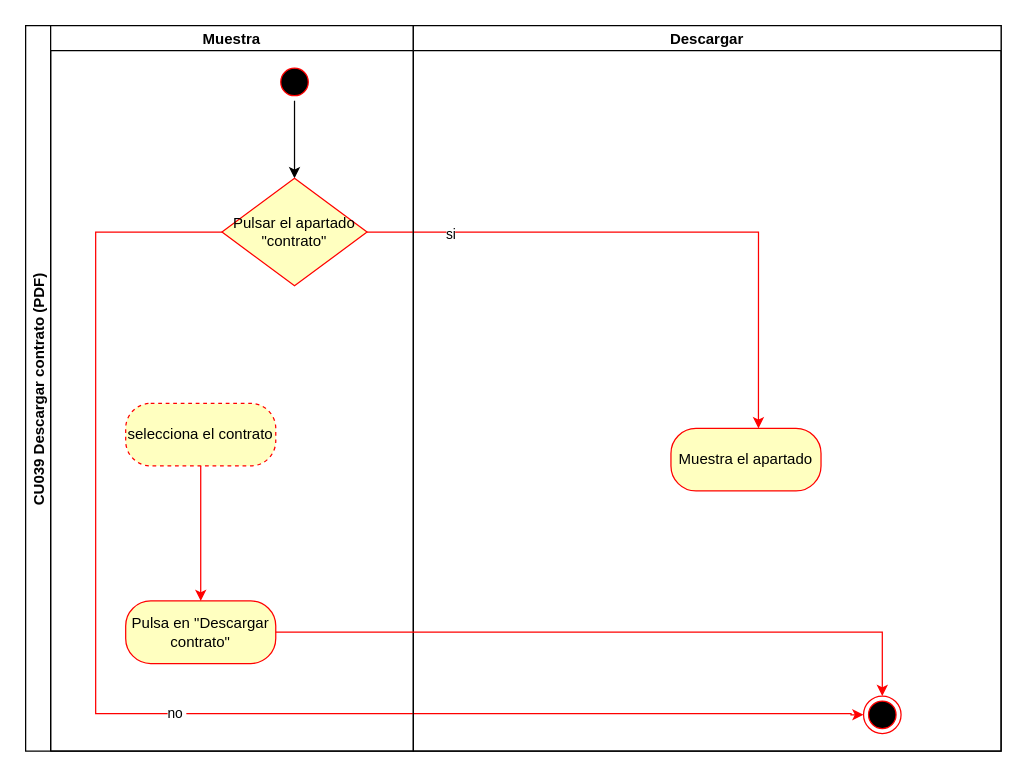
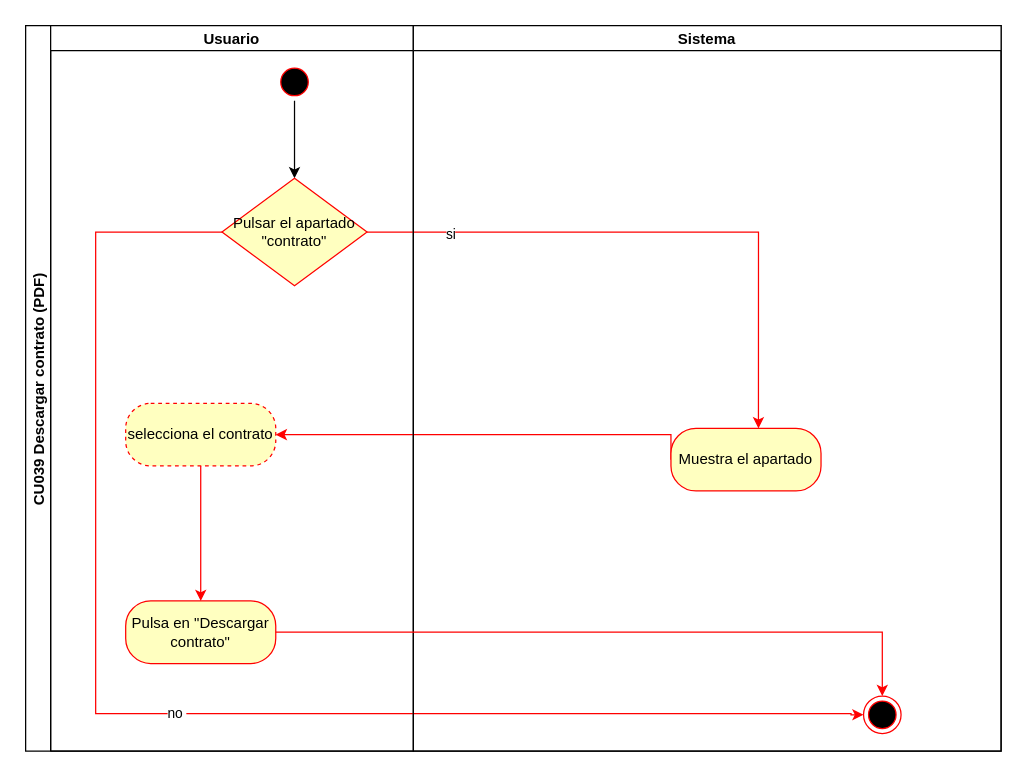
  <mxCell id="0" />
  <mxCell id="1" parent="0" />
  <mxCell id="2" value="CU039 Descargar contrato (PDF)" style="swimlane;childLayout=stackLayout;resizeParent=1;resizeParentMax=0;startSize=20;horizontal=0;horizontalStack=1;" vertex="1" parent="1"><mxGeometry x="20" y="20" width="780" height="580" as="geometry"><mxRectangle x="200" y="80" width="40" height="50" as="alternateBounds" /></mxGeometry></mxCell>
- <mxCell id="3" value="Muestra" style="swimlane;startSize=20;" vertex="1" parent="2"><mxGeometry x="20" width="290" height="580" as="geometry" /></mxCell>
+ <mxCell id="3" value="Usuario" style="swimlane;startSize=20;" vertex="1" parent="2"><mxGeometry x="20" width="290" height="580" as="geometry" /></mxCell>
  <mxCell id="4" style="edgeStyle=orthogonalEdgeStyle;rounded=0;orthogonalLoop=1;jettySize=auto;html=1;entryX=0.5;entryY=0;entryDx=0;entryDy=0;" edge="1" parent="3" source="5" target="8"><mxGeometry relative="1" as="geometry" /></mxCell>
  <mxCell id="5" value="" style="ellipse;html=1;shape=startState;fillColor=#000000;strokeColor=#ff0000;fillStyle=auto;" vertex="1" parent="3"><mxGeometry x="180" y="30" width="30" height="30" as="geometry" /></mxCell>
  <mxCell id="6" style="edgeStyle=orthogonalEdgeStyle;rounded=0;orthogonalLoop=1;jettySize=auto;html=1;strokeColor=light-dark(#ff0000, #ededed);" edge="1" parent="3" source="7" target="9"><mxGeometry relative="1" as="geometry" /></mxCell>
  <mxCell id="7" value="selecciona el contrato" style="rounded=1;whiteSpace=wrap;html=1;arcSize=40;fontColor=#000000;fillColor=#ffffc0;strokeColor=#ff0000;dashed=1;" vertex="1" parent="3"><mxGeometry x="60" y="302" width="120" height="50" as="geometry" /></mxCell>
  <mxCell id="8" value="Pulsar el apartado &quot;contrato&quot;" style="rhombus;whiteSpace=wrap;html=1;fontColor=#000000;fillColor=#ffffc0;strokeColor=#ff0000;" vertex="1" parent="3"><mxGeometry x="137" y="122" width="116" height="86" as="geometry" /></mxCell>
  <mxCell id="9" value="Pulsa en &quot;Descargar contrato&quot;" style="rounded=1;whiteSpace=wrap;html=1;arcSize=40;fontColor=#000000;fillColor=#ffffc0;strokeColor=#ff0000;" vertex="1" parent="3"><mxGeometry x="60" y="460" width="120" height="50" as="geometry" /></mxCell>
+ <mxCell id="10" style="edgeStyle=orthogonalEdgeStyle;rounded=0;orthogonalLoop=1;jettySize=auto;html=1;entryX=1;entryY=0.5;entryDx=0;entryDy=0;exitX=0;exitY=0.5;exitDx=0;exitDy=0;strokeColor=light-dark(#FF0000,#EDEDED);" edge="1" parent="2" source="17" target="7"><mxGeometry relative="1" as="geometry"><Array as="points"><mxPoint x="506" y="327" /><mxPoint x="506" y="327" /></Array></mxGeometry></mxCell>
  <mxCell id="11" style="edgeStyle=orthogonalEdgeStyle;rounded=0;orthogonalLoop=1;jettySize=auto;html=1;exitX=1;exitY=0.5;exitDx=0;exitDy=0;strokeColor=light-dark(#ff0000, #ededed);entryX=0.583;entryY=0;entryDx=0;entryDy=0;entryPerimeter=0;" edge="1" parent="2" source="8" target="17"><mxGeometry relative="1" as="geometry"><mxPoint x="392" y="220" as="sourcePoint" /></mxGeometry></mxCell>
  <mxCell id="12" value="si" style="edgeLabel;html=1;align=center;verticalAlign=middle;resizable=0;points=[];" vertex="1" connectable="0" parent="11"><mxGeometry x="-0.72" y="-1" relative="1" as="geometry"><mxPoint as="offset" /></mxGeometry></mxCell>
  <mxCell id="13" value="no&amp;nbsp;" style="edgeStyle=orthogonalEdgeStyle;rounded=0;orthogonalLoop=1;jettySize=auto;html=1;entryX=0;entryY=0.5;entryDx=0;entryDy=0;fillColor=#FF0000;strokeColor=light-dark(#ff0000, #ededed);" edge="1" parent="2" source="8" target="15"><mxGeometry relative="1" as="geometry"><mxPoint x="790" y="890" as="targetPoint" /><Array as="points"><mxPoint x="56" y="165" /><mxPoint x="56" y="550" /><mxPoint x="660" y="550" /></Array></mxGeometry></mxCell>
- <mxCell id="14" value="Descargar" style="swimlane;startSize=20;" vertex="1" parent="2"><mxGeometry x="310" width="470" height="580" as="geometry" /></mxCell>
+ <mxCell id="14" value="Sistema" style="swimlane;startSize=20;" vertex="1" parent="2"><mxGeometry x="310" width="470" height="580" as="geometry" /></mxCell>
  <mxCell id="15" value="" style="ellipse;html=1;shape=endState;fillColor=#000000;strokeColor=#ff0000;" vertex="1" parent="14"><mxGeometry x="360" y="536" width="30" height="30" as="geometry" /></mxCell>
  <mxCell id="16" style="edgeStyle=orthogonalEdgeStyle;rounded=0;orthogonalLoop=1;jettySize=auto;html=1;exitX=0.5;exitY=1;exitDx=0;exitDy=0;" edge="1" parent="14"><mxGeometry relative="1" as="geometry"><mxPoint x="86" y="360" as="sourcePoint" /><mxPoint x="86" y="360" as="targetPoint" /></mxGeometry></mxCell>
  <mxCell id="17" value="Muestra el apartado" style="rounded=1;whiteSpace=wrap;html=1;arcSize=40;fontColor=#000000;fillColor=#ffffc0;strokeColor=#ff0000;" vertex="1" parent="14"><mxGeometry x="206" y="322" width="120" height="50" as="geometry" /></mxCell>
  <mxCell id="18" style="edgeStyle=orthogonalEdgeStyle;rounded=0;orthogonalLoop=1;jettySize=auto;html=1;entryX=0.5;entryY=0;entryDx=0;entryDy=0;fillColor=#FF0000;strokeColor=light-dark(#ff0000, #ededed);" edge="1" parent="2" source="9" target="15"><mxGeometry relative="1" as="geometry" /></mxCell>
